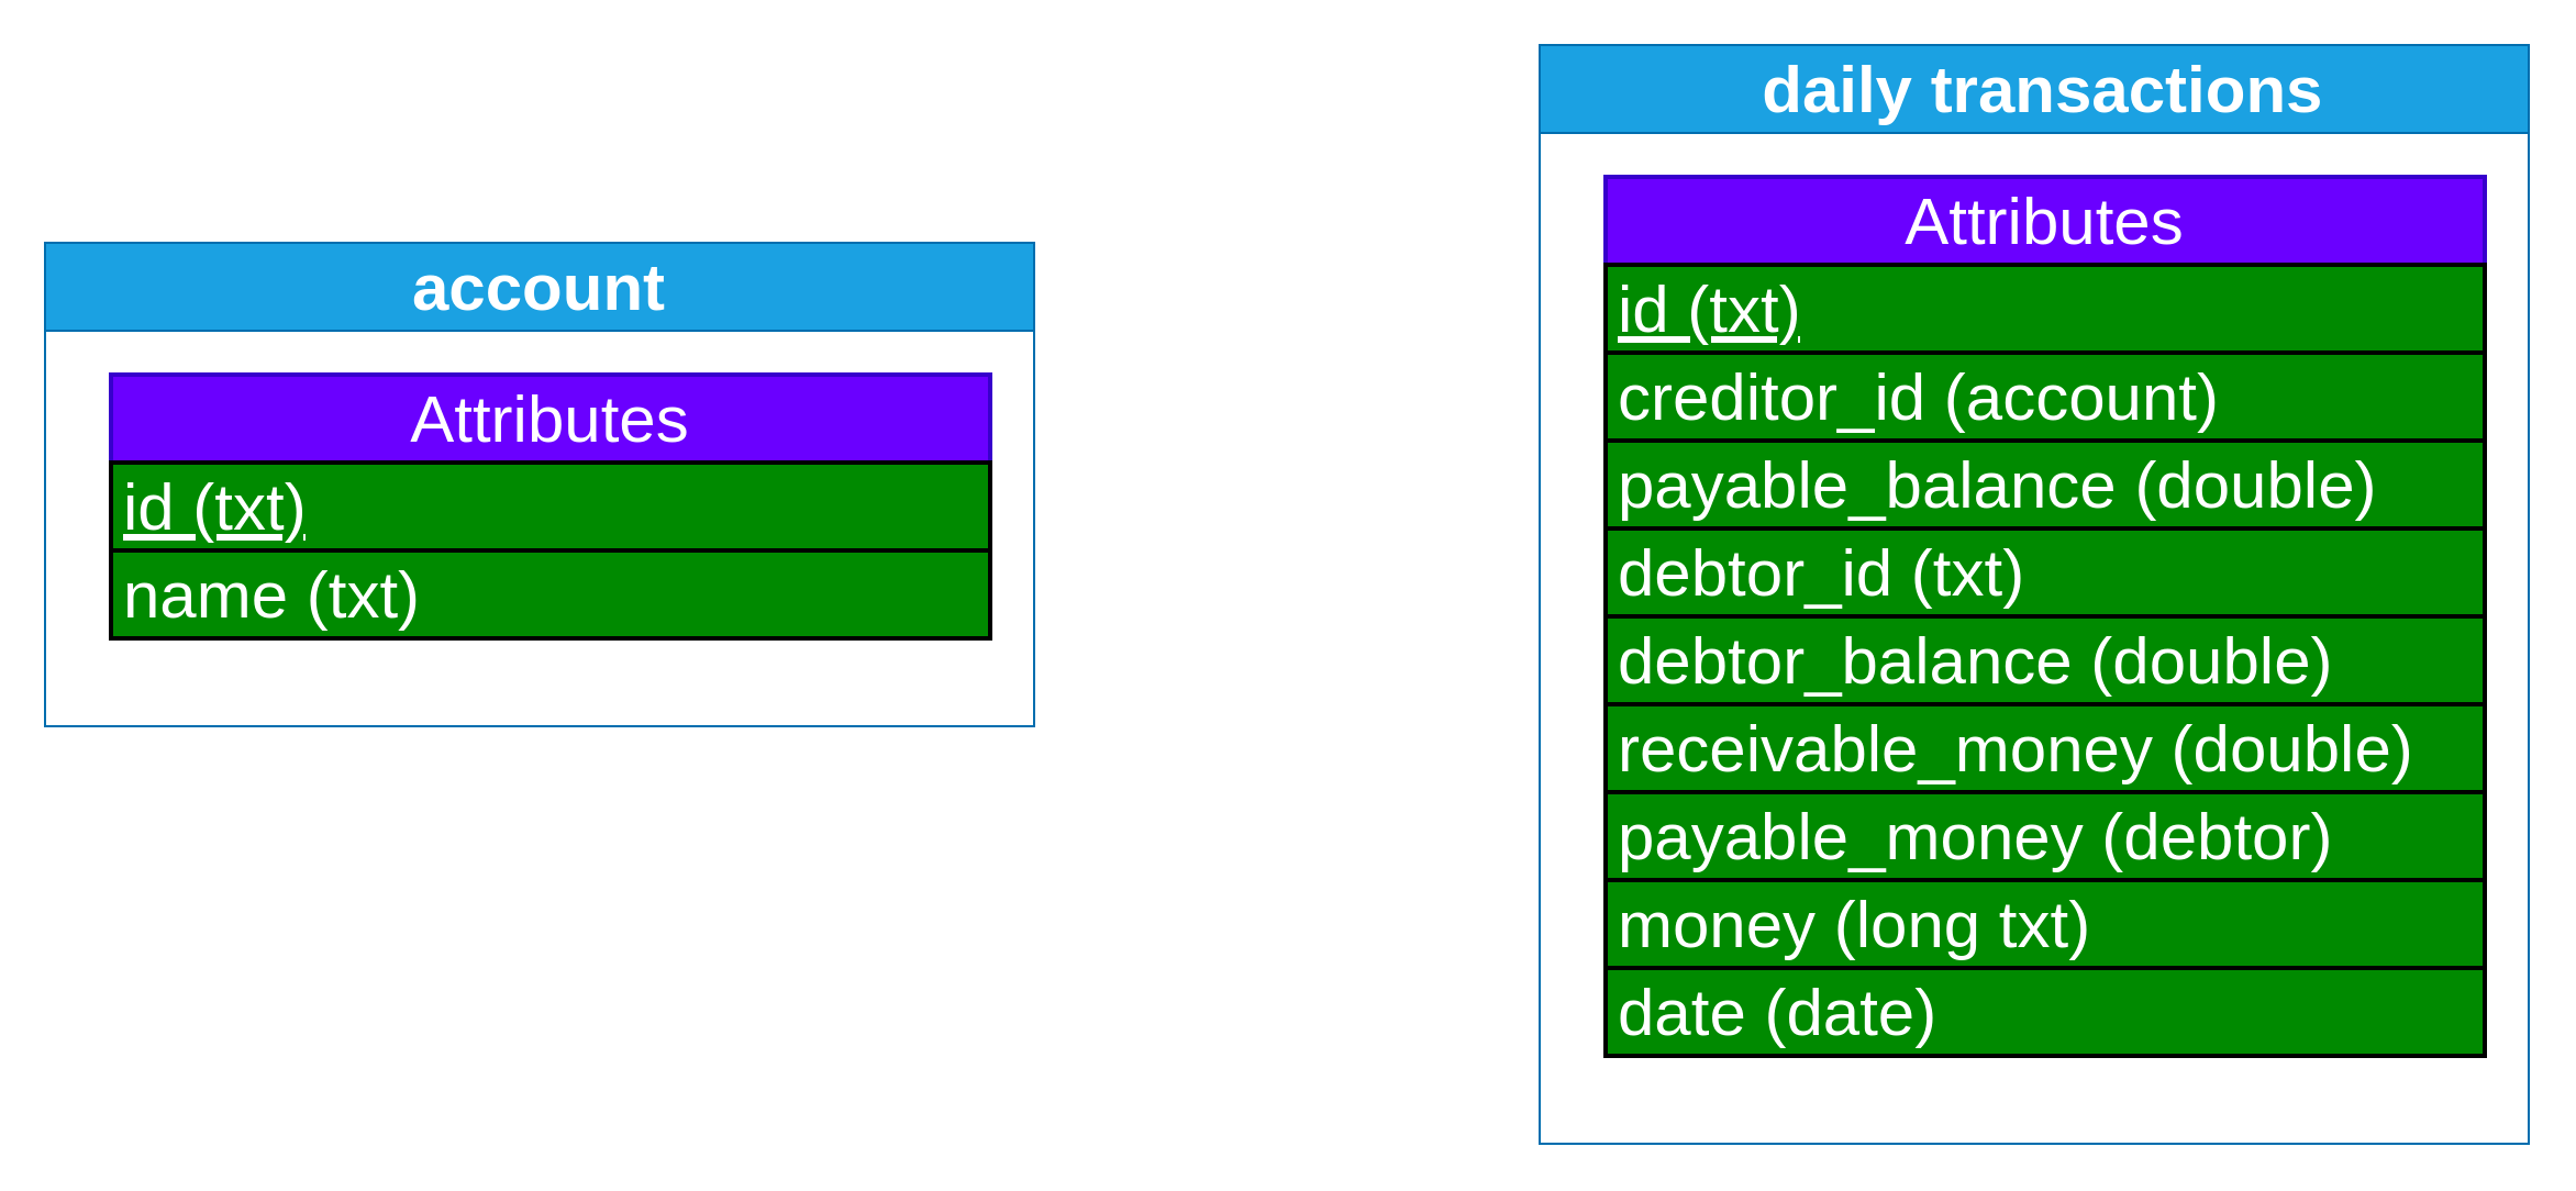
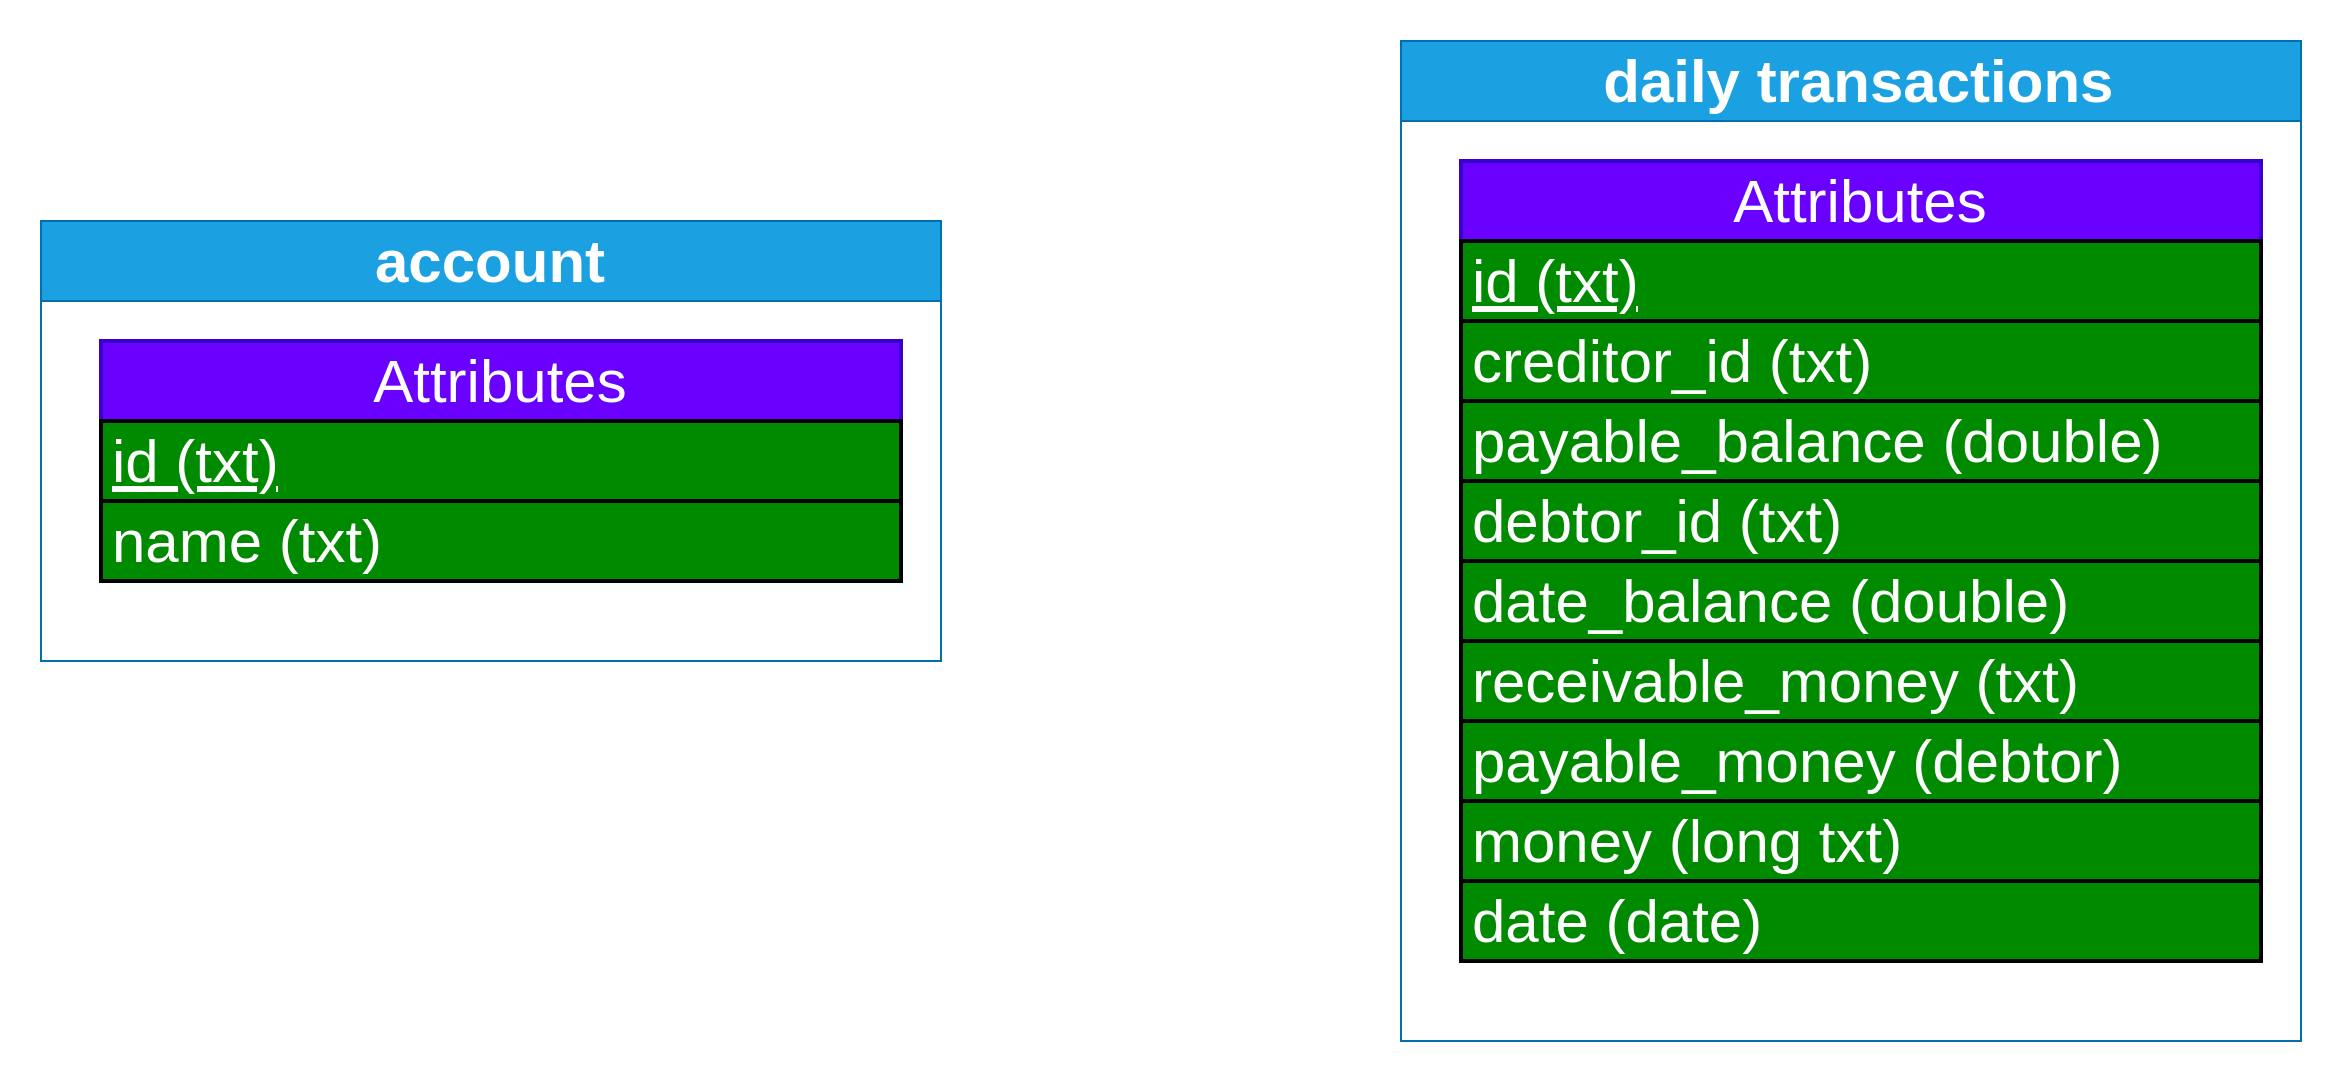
  <mxCell id="0" />
  <mxCell id="1" parent="0" />
  <mxCell id="2" value="account" style="swimlane;whiteSpace=wrap;html=1;fontSize=30;fillColor=#1ba1e2;fontColor=#ffffff;strokeColor=#006EAF;startSize=40;" parent="1" vertex="1"><mxGeometry x="20" y="110" width="450" height="220" as="geometry" /></mxCell>
  <mxCell id="3" value="Attributes" style="swimlane;fontStyle=0;childLayout=stackLayout;horizontal=1;startSize=40;horizontalStack=0;resizeParent=1;resizeParentMax=0;resizeLast=0;collapsible=1;marginBottom=0;whiteSpace=wrap;html=1;fontSize=30;fillColor=#6a00ff;fontColor=#ffffff;strokeColor=#3700CC;strokeWidth=2;" parent="2" vertex="1"><mxGeometry x="30" y="60" width="400" height="120" as="geometry" /></mxCell>
  <mxCell id="4" value="&lt;u&gt;id (txt)&lt;/u&gt;" style="text;strokeColor=#000000;fillColor=#008a00;align=left;verticalAlign=middle;spacingLeft=4;spacingRight=4;overflow=hidden;points=[[0,0.5],[1,0.5]];portConstraint=eastwest;rotatable=0;whiteSpace=wrap;html=1;fontSize=30;fontColor=#ffffff;strokeWidth=2;" parent="3" vertex="1"><mxGeometry y="40" width="400" height="40" as="geometry" /></mxCell>
  <mxCell id="5" value="name (txt)" style="text;strokeColor=#000000;fillColor=#008a00;align=left;verticalAlign=middle;spacingLeft=4;spacingRight=4;overflow=hidden;points=[[0,0.5],[1,0.5]];portConstraint=eastwest;rotatable=0;whiteSpace=wrap;html=1;fontSize=30;fontColor=#ffffff;strokeWidth=2;" parent="3" vertex="1"><mxGeometry y="80" width="400" height="40" as="geometry" /></mxCell>
  <mxCell id="6" value="&amp;nbsp;daily transactions" style="swimlane;whiteSpace=wrap;html=1;fontSize=30;fillColor=#1ba1e2;fontColor=#ffffff;strokeColor=#006EAF;startSize=40;" parent="1" vertex="1"><mxGeometry x="700" y="20" width="450" height="500" as="geometry" /></mxCell>
  <mxCell id="7" value="Attributes" style="swimlane;fontStyle=0;childLayout=stackLayout;horizontal=1;startSize=40;horizontalStack=0;resizeParent=1;resizeParentMax=0;resizeLast=0;collapsible=1;marginBottom=0;whiteSpace=wrap;html=1;fontSize=30;fillColor=#6a00ff;fontColor=#ffffff;strokeColor=#3700CC;strokeWidth=2;" parent="6" vertex="1"><mxGeometry x="30" y="60" width="400" height="400" as="geometry" /></mxCell>
  <mxCell id="8" value="&lt;u&gt;id (txt)&lt;/u&gt;" style="text;strokeColor=#000000;fillColor=#008a00;align=left;verticalAlign=middle;spacingLeft=4;spacingRight=4;overflow=hidden;points=[[0,0.5],[1,0.5]];portConstraint=eastwest;rotatable=0;whiteSpace=wrap;html=1;fontSize=30;fontColor=#ffffff;strokeWidth=2;" parent="7" vertex="1"><mxGeometry y="40" width="400" height="40" as="geometry" /></mxCell>
- <mxCell id="9" value="creditor_id (account)" style="text;strokeColor=#000000;fillColor=#008a00;align=left;verticalAlign=middle;spacingLeft=4;spacingRight=4;overflow=hidden;points=[[0,0.5],[1,0.5]];portConstraint=eastwest;rotatable=0;whiteSpace=wrap;html=1;fontSize=30;fontColor=#ffffff;strokeWidth=2;" parent="7" vertex="1"><mxGeometry y="80" width="400" height="40" as="geometry" /></mxCell>
+ <mxCell id="9" value="creditor_id (txt)" style="text;strokeColor=#000000;fillColor=#008a00;align=left;verticalAlign=middle;spacingLeft=4;spacingRight=4;overflow=hidden;points=[[0,0.5],[1,0.5]];portConstraint=eastwest;rotatable=0;whiteSpace=wrap;html=1;fontSize=30;fontColor=#ffffff;strokeWidth=2;" parent="7" vertex="1"><mxGeometry y="80" width="400" height="40" as="geometry" /></mxCell>
  <mxCell id="10" value="payable_balance (double)" style="text;strokeColor=#000000;fillColor=#008a00;align=left;verticalAlign=middle;spacingLeft=4;spacingRight=4;overflow=hidden;points=[[0,0.5],[1,0.5]];portConstraint=eastwest;rotatable=0;whiteSpace=wrap;html=1;fontSize=30;fontColor=#ffffff;strokeWidth=2;" parent="7" vertex="1"><mxGeometry y="120" width="400" height="40" as="geometry" /></mxCell>
  <mxCell id="11" value="debtor_id (txt)" style="text;strokeColor=#000000;fillColor=#008a00;align=left;verticalAlign=middle;spacingLeft=4;spacingRight=4;overflow=hidden;points=[[0,0.5],[1,0.5]];portConstraint=eastwest;rotatable=0;whiteSpace=wrap;html=1;fontSize=30;fontColor=#ffffff;strokeWidth=2;" parent="7" vertex="1"><mxGeometry y="160" width="400" height="40" as="geometry" /></mxCell>
- <mxCell id="12" value="debtor_balance (double)" style="text;strokeColor=#000000;fillColor=#008a00;align=left;verticalAlign=middle;spacingLeft=4;spacingRight=4;overflow=hidden;points=[[0,0.5],[1,0.5]];portConstraint=eastwest;rotatable=0;whiteSpace=wrap;html=1;fontSize=30;fontColor=#ffffff;strokeWidth=2;" parent="7" vertex="1"><mxGeometry y="200" width="400" height="40" as="geometry" /></mxCell>
- <mxCell id="13" value="receivable_money (double)" style="text;strokeColor=#000000;fillColor=#008a00;align=left;verticalAlign=middle;spacingLeft=4;spacingRight=4;overflow=hidden;points=[[0,0.5],[1,0.5]];portConstraint=eastwest;rotatable=0;whiteSpace=wrap;html=1;fontSize=30;fontColor=#ffffff;strokeWidth=2;" parent="7" vertex="1"><mxGeometry y="240" width="400" height="40" as="geometry" /></mxCell>
+ <mxCell id="12" value="date_balance (double)" style="text;strokeColor=#000000;fillColor=#008a00;align=left;verticalAlign=middle;spacingLeft=4;spacingRight=4;overflow=hidden;points=[[0,0.5],[1,0.5]];portConstraint=eastwest;rotatable=0;whiteSpace=wrap;html=1;fontSize=30;fontColor=#ffffff;strokeWidth=2;" parent="7" vertex="1"><mxGeometry y="200" width="400" height="40" as="geometry" /></mxCell>
+ <mxCell id="13" value="receivable_money (txt)" style="text;strokeColor=#000000;fillColor=#008a00;align=left;verticalAlign=middle;spacingLeft=4;spacingRight=4;overflow=hidden;points=[[0,0.5],[1,0.5]];portConstraint=eastwest;rotatable=0;whiteSpace=wrap;html=1;fontSize=30;fontColor=#ffffff;strokeWidth=2;" parent="7" vertex="1"><mxGeometry y="240" width="400" height="40" as="geometry" /></mxCell>
  <mxCell id="14" value="payable_money (debtor)" style="text;strokeColor=#000000;fillColor=#008a00;align=left;verticalAlign=middle;spacingLeft=4;spacingRight=4;overflow=hidden;points=[[0,0.5],[1,0.5]];portConstraint=eastwest;rotatable=0;whiteSpace=wrap;html=1;fontSize=30;fontColor=#ffffff;strokeWidth=2;" parent="7" vertex="1"><mxGeometry y="280" width="400" height="40" as="geometry" /></mxCell>
  <mxCell id="15" value="money (long txt)" style="text;strokeColor=#000000;fillColor=#008a00;align=left;verticalAlign=middle;spacingLeft=4;spacingRight=4;overflow=hidden;points=[[0,0.5],[1,0.5]];portConstraint=eastwest;rotatable=0;whiteSpace=wrap;html=1;fontSize=30;fontColor=#ffffff;strokeWidth=2;" parent="7" vertex="1"><mxGeometry y="320" width="400" height="40" as="geometry" /></mxCell>
  <mxCell id="16" value="date (date)" style="text;strokeColor=#000000;fillColor=#008a00;align=left;verticalAlign=middle;spacingLeft=4;spacingRight=4;overflow=hidden;points=[[0,0.5],[1,0.5]];portConstraint=eastwest;rotatable=0;whiteSpace=wrap;html=1;fontSize=30;fontColor=#ffffff;strokeWidth=2;" parent="7" vertex="1"><mxGeometry y="360" width="400" height="40" as="geometry" /></mxCell>
